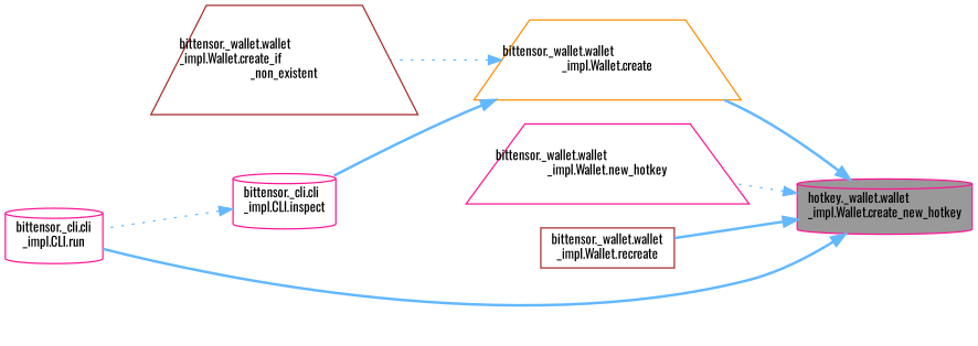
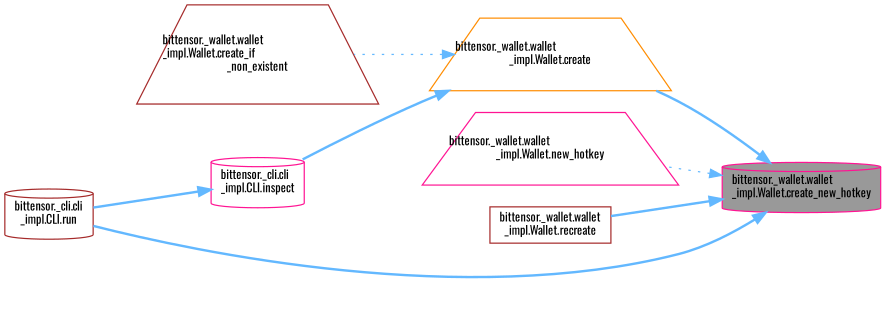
  digraph {
    fontname=Oswald
    rankdir=RL
    node [color=deeppink fillcolor=white fontname=Oswald fontsize=10 shape=cylinder style=filled]
    edge [color=steelblue1 dir=back fontname=Oswald fontsize=10 labelfontname=Helvetica labelfontsize=10 style=bold]
-   n1 [fillcolor=grey60 fontcolor=black height=0.2 label="hotkey._wallet.wallet\l_impl.Wallet.create_new_hotkey" width=0.4]
+   n1 [fillcolor=grey60 fontcolor=black height=0.2 label="bittensor._wallet.wallet\l_impl.Wallet.create_new_hotkey" width=0.4]
    n2 [color=darkorange height=0.2 label="bittensor._wallet.wallet\l_impl.Wallet.create" shape=trapezium width=0.4]
    n3 [height=0.2 label="bittensor._wallet.wallet\l_impl.Wallet.new_hotkey" shape=trapezium width=0.4]
    n4 [color=brown height=0.2 label="bittensor._wallet.wallet\l_impl.Wallet.recreate" shape=box width=0.4]
-   n5 [height=0.2 label="bittensor._cli.cli\l_impl.CLI.run" width=0.4]
+   n5 [color=brown height=0.2 label="bittensor._cli.cli\l_impl.CLI.run" width=0.4]
    n6 [color=brown height=0.2 label="bittensor._wallet.wallet\l_impl.Wallet.create_if\l_non_existent" shape=trapezium width=0.4]
    n7 [height=0.2 label="bittensor._cli.cli\l_impl.CLI.inspect" width=0.4]
    n1 -> n2
    n1 -> n3 [style=dotted]
    n1 -> n4
    n1 -> n5
    n2 -> n6 [style=dotted]
    n2 -> n7
-   n7 -> n5 [style=dotted]
+   n7 -> n5
  }
